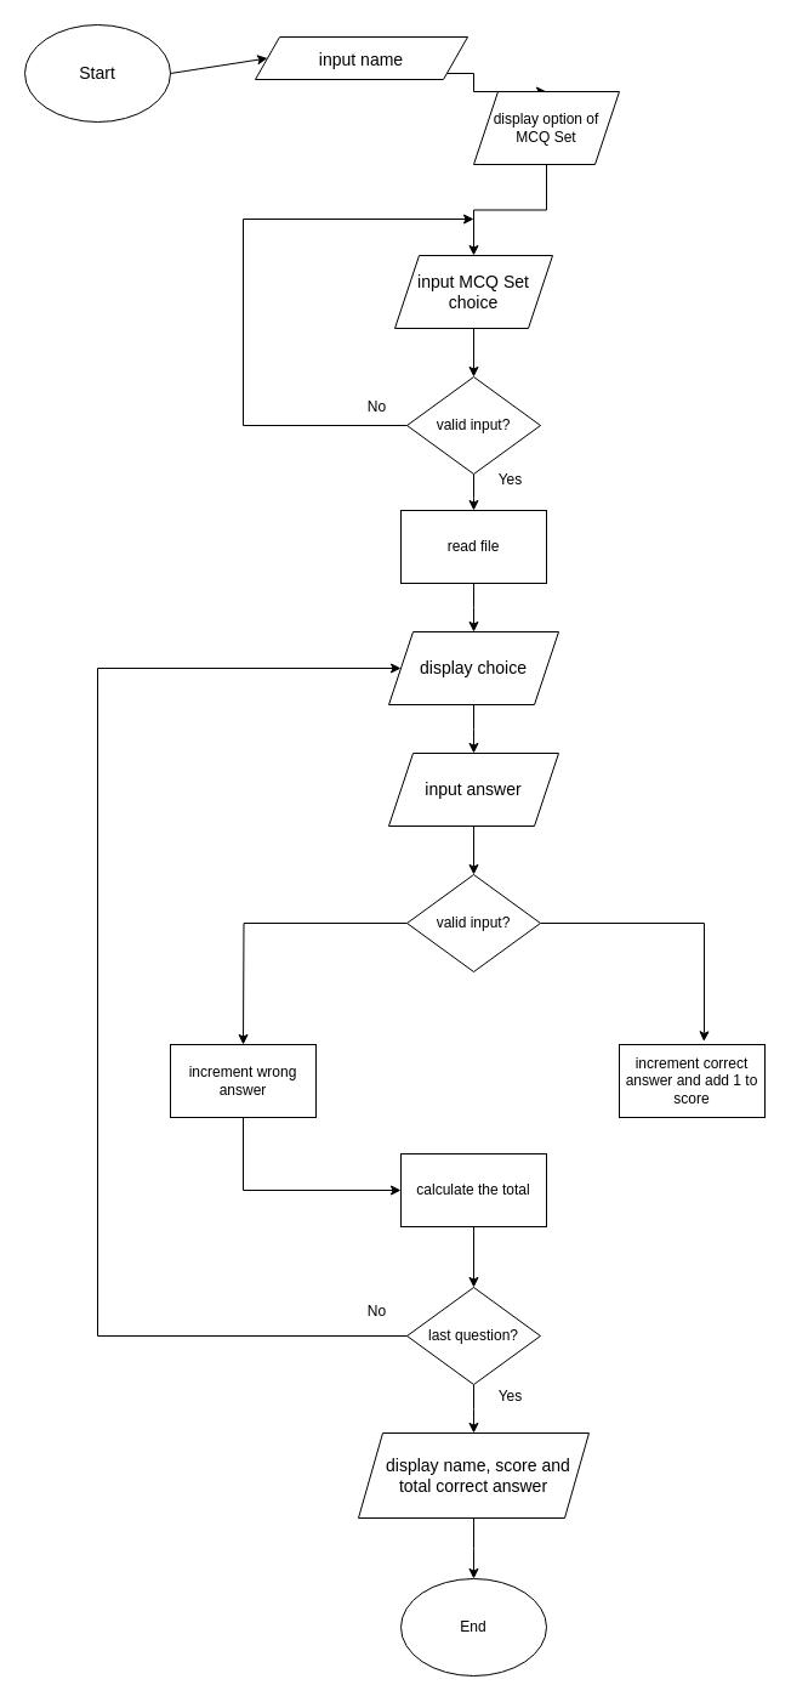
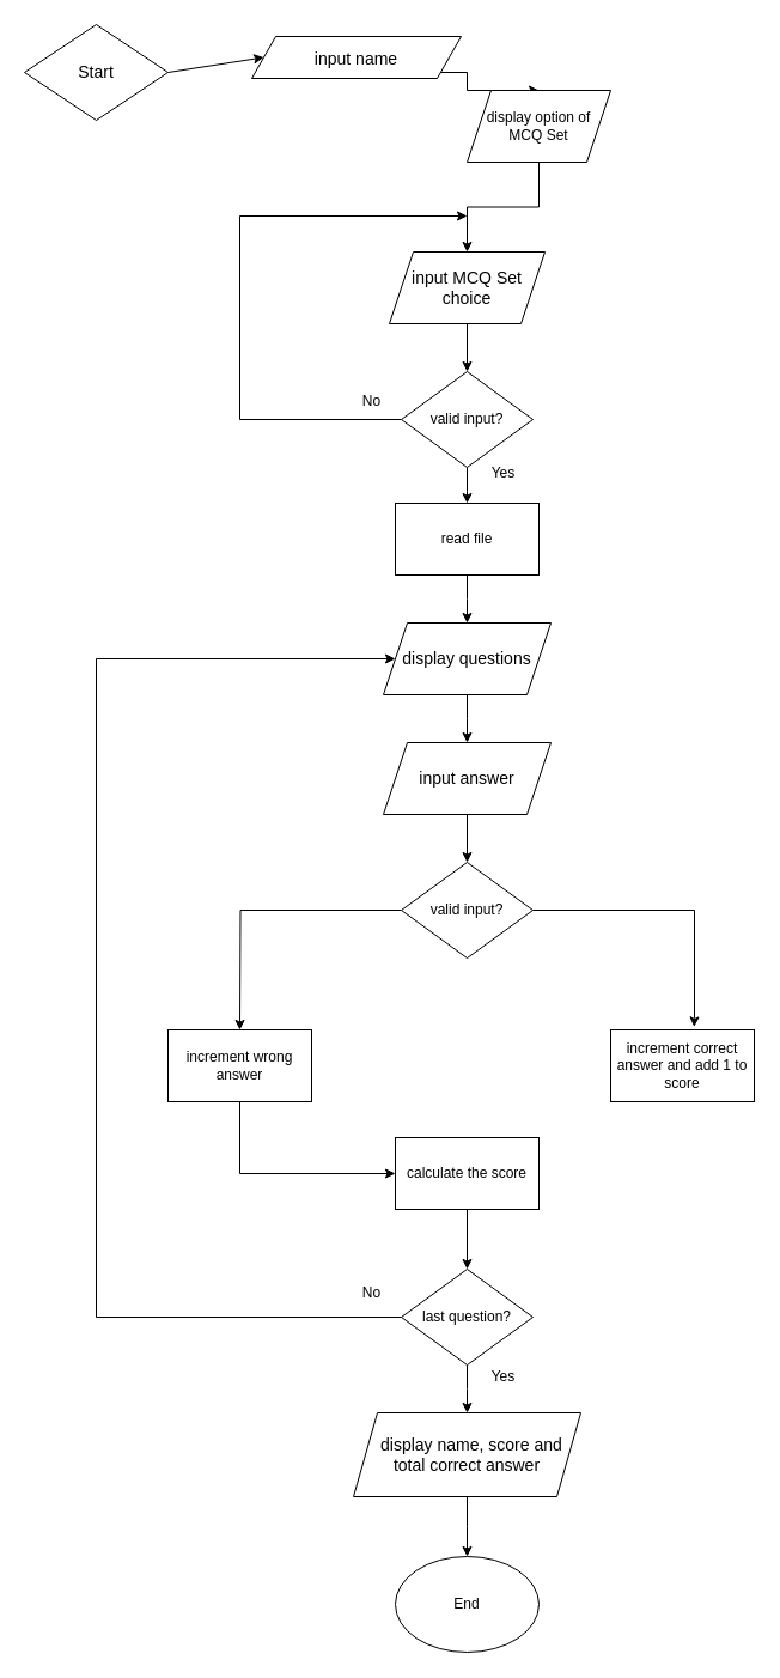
  <mxCell id="0" />
  <mxCell id="1" parent="0" />
- <mxCell id="2" value="&lt;font style=&quot;font-size: 14px;&quot;&gt;Start&lt;/font&gt;" style="ellipse;whiteSpace=wrap;html=1;" vertex="1" parent="1"><mxGeometry x="20" y="20" width="120" height="80" as="geometry" /></mxCell>
+ <mxCell id="2" value="&lt;font style=&quot;font-size: 14px;&quot;&gt;Start&lt;/font&gt;" style="rhombus;whiteSpace=wrap;html=1;" vertex="1" parent="1"><mxGeometry x="20" y="20" width="120" height="80" as="geometry" /></mxCell>
  <mxCell id="3" style="edgeStyle=orthogonalEdgeStyle;rounded=0;orthogonalLoop=1;jettySize=auto;html=1;fontSize=12;entryX=0.5;entryY=0;entryDx=0;entryDy=0;" edge="1" parent="1" source="4" target="7"><mxGeometry relative="1" as="geometry"><mxPoint x="400" y="80" as="targetPoint" /><Array as="points"><mxPoint x="390" y="60" /></Array></mxGeometry></mxCell>
  <mxCell id="4" value="&lt;font style=&quot;font-size: 14px;&quot;&gt;input name&lt;br&gt;&lt;/font&gt;" style="shape=parallelogram;perimeter=parallelogramPerimeter;whiteSpace=wrap;html=1;fixedSize=1;fontSize=16;" vertex="1" parent="1"><mxGeometry x="210" y="30" width="175" height="35" as="geometry" /></mxCell>
  <mxCell id="5" value="" style="endArrow=classic;html=1;rounded=0;fontSize=14;exitX=1;exitY=0.5;exitDx=0;exitDy=0;entryX=0;entryY=0.5;entryDx=0;entryDy=0;" edge="1" parent="1" source="2" target="4"><mxGeometry width="50" height="50" relative="1" as="geometry"><mxPoint x="160" y="60" as="sourcePoint" /><mxPoint x="200" y="40" as="targetPoint" /></mxGeometry></mxCell>
  <mxCell id="6" style="edgeStyle=orthogonalEdgeStyle;rounded=0;orthogonalLoop=1;jettySize=auto;html=1;fontSize=12;entryX=0.5;entryY=0;entryDx=0;entryDy=0;" edge="1" parent="1" source="7" target="9"><mxGeometry relative="1" as="geometry"><mxPoint x="390" y="190" as="targetPoint" /></mxGeometry></mxCell>
  <mxCell id="7" value="&lt;p style=&quot;line-height: 1.2; font-size: 12px;&quot;&gt;&lt;font style=&quot;font-size: 12px;&quot;&gt;display option of MCQ Set&lt;/font&gt;&lt;/p&gt;" style="shape=parallelogram;perimeter=parallelogramPerimeter;whiteSpace=wrap;html=1;fixedSize=1;fontSize=14;" vertex="1" parent="1"><mxGeometry x="390" y="75" width="120" height="60" as="geometry" /></mxCell>
  <mxCell id="8" style="edgeStyle=orthogonalEdgeStyle;rounded=0;orthogonalLoop=1;jettySize=auto;html=1;entryX=0.5;entryY=0;entryDx=0;entryDy=0;fontSize=12;" edge="1" parent="1" source="9" target="12"><mxGeometry relative="1" as="geometry" /></mxCell>
  <mxCell id="9" value="input MCQ Set choice" style="shape=parallelogram;perimeter=parallelogramPerimeter;whiteSpace=wrap;html=1;fixedSize=1;fontSize=14;" vertex="1" parent="1"><mxGeometry x="325" y="210" width="130" height="60" as="geometry" /></mxCell>
  <mxCell id="10" style="edgeStyle=orthogonalEdgeStyle;rounded=0;orthogonalLoop=1;jettySize=auto;html=1;fontSize=12;" edge="1" parent="1" source="12"><mxGeometry relative="1" as="geometry"><mxPoint x="390" y="420" as="targetPoint" /></mxGeometry></mxCell>
  <mxCell id="11" style="edgeStyle=orthogonalEdgeStyle;rounded=0;orthogonalLoop=1;jettySize=auto;html=1;fontSize=12;" edge="1" parent="1" source="12"><mxGeometry relative="1" as="geometry"><mxPoint x="390" y="180" as="targetPoint" /><Array as="points"><mxPoint x="200" y="350" /></Array></mxGeometry></mxCell>
  <mxCell id="12" value="valid input?" style="rhombus;whiteSpace=wrap;html=1;fontSize=12;" vertex="1" parent="1"><mxGeometry x="335" y="310" width="110" height="80" as="geometry" /></mxCell>
  <mxCell id="13" value="Yes" style="text;html=1;align=center;verticalAlign=middle;resizable=0;points=[];autosize=1;strokeColor=none;fillColor=none;fontSize=12;" vertex="1" parent="1"><mxGeometry x="400" y="380" width="40" height="30" as="geometry" /></mxCell>
  <mxCell id="14" value="No" style="text;html=1;align=center;verticalAlign=middle;resizable=0;points=[];autosize=1;strokeColor=none;fillColor=none;fontSize=12;" vertex="1" parent="1"><mxGeometry x="290" y="320" width="40" height="30" as="geometry" /></mxCell>
  <mxCell id="15" style="edgeStyle=orthogonalEdgeStyle;rounded=0;orthogonalLoop=1;jettySize=auto;html=1;fontSize=12;" edge="1" parent="1" source="16"><mxGeometry relative="1" as="geometry"><mxPoint x="390" y="520" as="targetPoint" /></mxGeometry></mxCell>
  <mxCell id="16" value="read file" style="rounded=0;whiteSpace=wrap;html=1;fontSize=12;" vertex="1" parent="1"><mxGeometry x="330" y="420" width="120" height="60" as="geometry" /></mxCell>
  <mxCell id="17" style="edgeStyle=orthogonalEdgeStyle;rounded=0;orthogonalLoop=1;jettySize=auto;html=1;fontSize=12;" edge="1" parent="1" source="18"><mxGeometry relative="1" as="geometry"><mxPoint x="390" y="620" as="targetPoint" /></mxGeometry></mxCell>
- <mxCell id="18" value="display choice" style="shape=parallelogram;perimeter=parallelogramPerimeter;whiteSpace=wrap;html=1;fixedSize=1;fontSize=14;" vertex="1" parent="1"><mxGeometry x="320" y="520" width="140" height="60" as="geometry" /></mxCell>
+ <mxCell id="18" value="display questions" style="shape=parallelogram;perimeter=parallelogramPerimeter;whiteSpace=wrap;html=1;fixedSize=1;fontSize=14;" vertex="1" parent="1"><mxGeometry x="320" y="520" width="140" height="60" as="geometry" /></mxCell>
  <mxCell id="19" style="edgeStyle=orthogonalEdgeStyle;rounded=0;orthogonalLoop=1;jettySize=auto;html=1;entryX=0.5;entryY=0;entryDx=0;entryDy=0;fontSize=12;" edge="1" parent="1" source="20" target="23"><mxGeometry relative="1" as="geometry" /></mxCell>
  <mxCell id="20" value="input answer" style="shape=parallelogram;perimeter=parallelogramPerimeter;whiteSpace=wrap;html=1;fixedSize=1;fontSize=14;" vertex="1" parent="1"><mxGeometry x="320" y="620" width="140" height="60" as="geometry" /></mxCell>
  <mxCell id="21" style="edgeStyle=orthogonalEdgeStyle;rounded=0;orthogonalLoop=1;jettySize=auto;html=1;fontSize=12;" edge="1" parent="1" source="23"><mxGeometry relative="1" as="geometry"><mxPoint x="200" y="860" as="targetPoint" /></mxGeometry></mxCell>
  <mxCell id="22" style="edgeStyle=orthogonalEdgeStyle;rounded=0;orthogonalLoop=1;jettySize=auto;html=1;exitX=1;exitY=0.5;exitDx=0;exitDy=0;fontSize=12;entryX=0.581;entryY=-0.044;entryDx=0;entryDy=0;entryPerimeter=0;" edge="1" parent="1" source="23" target="26"><mxGeometry relative="1" as="geometry"><mxPoint x="570" y="850" as="targetPoint" /><Array as="points"><mxPoint x="580" y="760" /><mxPoint x="580" y="850" /></Array></mxGeometry></mxCell>
  <mxCell id="23" value="valid input?" style="rhombus;whiteSpace=wrap;html=1;fontSize=12;" vertex="1" parent="1"><mxGeometry x="335" y="720" width="110" height="80" as="geometry" /></mxCell>
  <mxCell id="24" style="edgeStyle=orthogonalEdgeStyle;rounded=0;orthogonalLoop=1;jettySize=auto;html=1;fontSize=12;entryX=0;entryY=0.5;entryDx=0;entryDy=0;" edge="1" parent="1" source="25" target="28"><mxGeometry relative="1" as="geometry"><mxPoint x="320" y="980" as="targetPoint" /><Array as="points"><mxPoint x="200" y="980" /></Array></mxGeometry></mxCell>
  <mxCell id="25" value="increment wrong answer" style="rounded=0;whiteSpace=wrap;html=1;fontSize=12;" vertex="1" parent="1"><mxGeometry x="140" y="860" width="120" height="60" as="geometry" /></mxCell>
  <mxCell id="26" value="increment correct answer and add 1 to score" style="rounded=0;whiteSpace=wrap;html=1;fontSize=12;" vertex="1" parent="1"><mxGeometry x="510" y="860" width="120" height="60" as="geometry" /></mxCell>
  <mxCell id="27" style="edgeStyle=orthogonalEdgeStyle;rounded=0;orthogonalLoop=1;jettySize=auto;html=1;entryX=0.5;entryY=0;entryDx=0;entryDy=0;fontSize=12;" edge="1" parent="1" source="28" target="31"><mxGeometry relative="1" as="geometry" /></mxCell>
- <mxCell id="28" value="calculate the total" style="rounded=0;whiteSpace=wrap;html=1;fontSize=12;" vertex="1" parent="1"><mxGeometry x="330" y="950" width="120" height="60" as="geometry" /></mxCell>
+ <mxCell id="28" value="calculate the score" style="rounded=0;whiteSpace=wrap;html=1;fontSize=12;" vertex="1" parent="1"><mxGeometry x="330" y="950" width="120" height="60" as="geometry" /></mxCell>
  <mxCell id="29" style="edgeStyle=orthogonalEdgeStyle;rounded=0;orthogonalLoop=1;jettySize=auto;html=1;fontSize=12;" edge="1" parent="1" source="31"><mxGeometry relative="1" as="geometry"><mxPoint x="390" y="1180" as="targetPoint" /></mxGeometry></mxCell>
  <mxCell id="30" style="edgeStyle=orthogonalEdgeStyle;rounded=0;orthogonalLoop=1;jettySize=auto;html=1;fontSize=12;" edge="1" parent="1" source="31" target="18"><mxGeometry relative="1" as="geometry"><mxPoint x="80" y="540" as="targetPoint" /><Array as="points"><mxPoint x="80" y="1100" /><mxPoint x="80" y="550" /></Array></mxGeometry></mxCell>
  <mxCell id="31" value="last question?" style="rhombus;whiteSpace=wrap;html=1;fontSize=12;" vertex="1" parent="1"><mxGeometry x="335" y="1060" width="110" height="80" as="geometry" /></mxCell>
  <mxCell id="32" style="edgeStyle=orthogonalEdgeStyle;rounded=0;orthogonalLoop=1;jettySize=auto;html=1;fontSize=12;" edge="1" parent="1" source="33"><mxGeometry relative="1" as="geometry"><mxPoint x="390" y="1300" as="targetPoint" /></mxGeometry></mxCell>
  <mxCell id="33" value="&amp;nbsp;&amp;nbsp;&amp;nbsp; display name, score and &amp;nbsp; total correct answer" style="shape=parallelogram;perimeter=parallelogramPerimeter;whiteSpace=wrap;html=1;fixedSize=1;fontSize=14;" vertex="1" parent="1"><mxGeometry x="295" y="1180" width="190" height="70" as="geometry" /></mxCell>
  <mxCell id="34" value="End" style="ellipse;whiteSpace=wrap;html=1;fontSize=12;" vertex="1" parent="1"><mxGeometry x="330" y="1300" width="120" height="80" as="geometry" /></mxCell>
  <mxCell id="35" value="Yes" style="text;html=1;align=center;verticalAlign=middle;resizable=0;points=[];autosize=1;strokeColor=none;fillColor=none;fontSize=12;" vertex="1" parent="1"><mxGeometry x="400" y="1135" width="40" height="30" as="geometry" /></mxCell>
  <mxCell id="36" value="No" style="text;html=1;align=center;verticalAlign=middle;resizable=0;points=[];autosize=1;strokeColor=none;fillColor=none;fontSize=12;" vertex="1" parent="1"><mxGeometry x="290" y="1065" width="40" height="30" as="geometry" /></mxCell>
